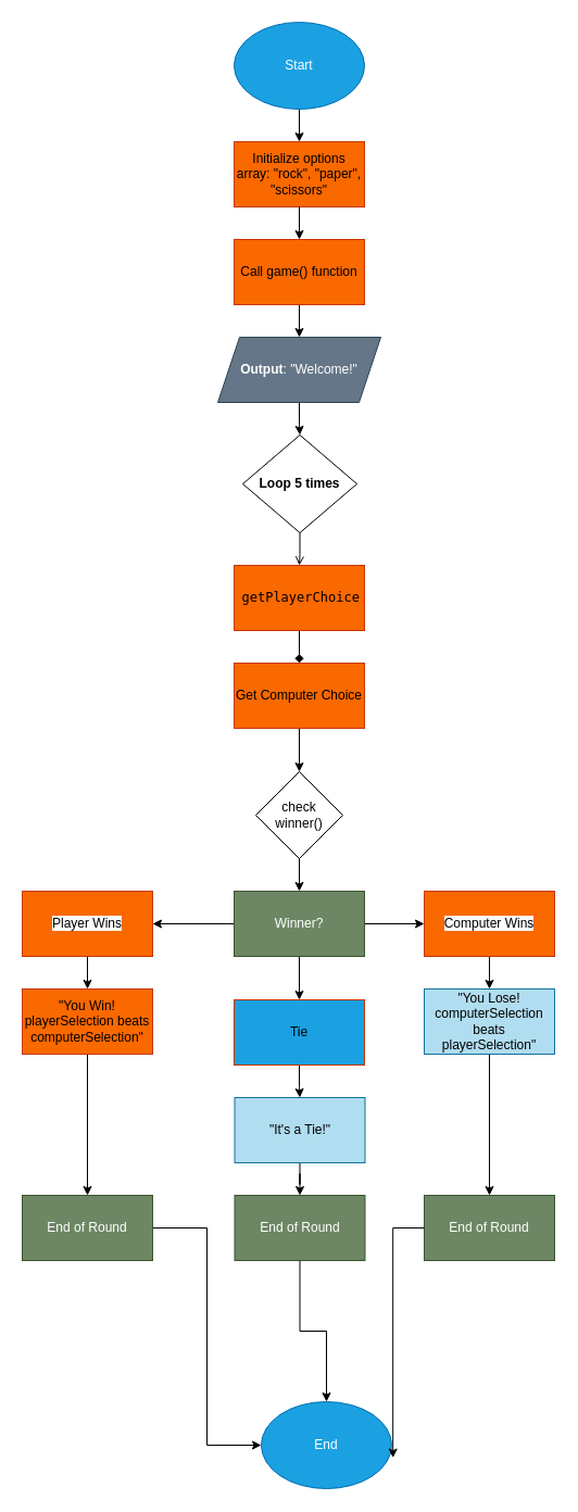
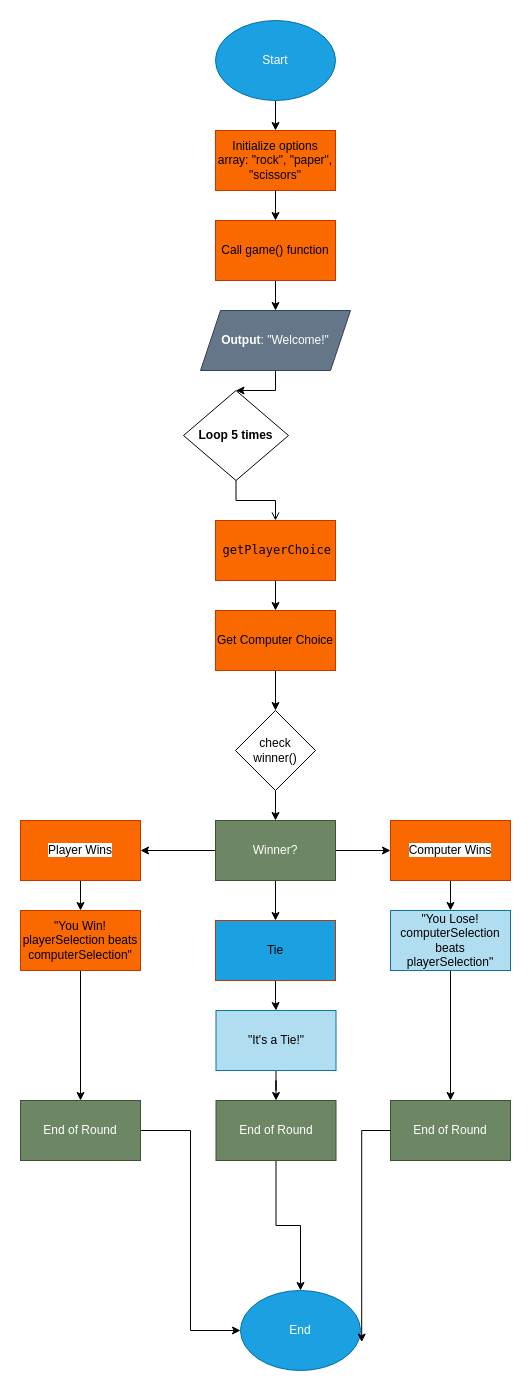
  <mxCell id="0" />
  <mxCell id="1" parent="0" />
  <mxCell id="2" value="" style="edgeStyle=orthogonalEdgeStyle;rounded=0;orthogonalLoop=1;jettySize=auto;html=1;" parent="1" source="3" target="5" edge="1"><mxGeometry relative="1" as="geometry" /></mxCell>
  <mxCell id="3" value="Start" style="ellipse;whiteSpace=wrap;html=1;fillColor=#1ba1e2;strokeColor=#006EAF;fontColor=#ffffff;" parent="1" vertex="1"><mxGeometry x="215" y="20" width="120" height="80" as="geometry" /></mxCell>
  <mxCell id="4" value="" style="edgeStyle=orthogonalEdgeStyle;rounded=0;orthogonalLoop=1;jettySize=auto;html=1;" parent="1" source="30" target="24" edge="1"><mxGeometry relative="1" as="geometry" /></mxCell>
  <mxCell id="5" value="Initialize options array: &quot;rock&quot;, &quot;paper&quot;, &quot;scissors&quot;" style="rounded=0;whiteSpace=wrap;html=1;fillColor=#fa6800;fontColor=#000000;strokeColor=#C73500;" parent="1" vertex="1"><mxGeometry x="215" y="130" width="120" height="60" as="geometry" /></mxCell>
- <mxCell id="6" value="" style="edgeStyle=orthogonalEdgeStyle;rounded=0;orthogonalLoop=1;jettySize=auto;html=1;endArrow=diamond;" parent="1" source="7" target="9" edge="1"><mxGeometry relative="1" as="geometry" /></mxCell>
+ <mxCell id="6" value="" style="edgeStyle=orthogonalEdgeStyle;rounded=0;orthogonalLoop=1;jettySize=auto;html=1;" parent="1" source="7" target="9" edge="1"><mxGeometry relative="1" as="geometry" /></mxCell>
  <mxCell id="7" value="&amp;nbsp;&lt;code&gt;getPlayerChoice&lt;/code&gt;" style="rounded=0;whiteSpace=wrap;html=1;fillColor=#fa6800;fontColor=#000000;strokeColor=#C73500;" parent="1" vertex="1"><mxGeometry x="215" y="520" width="120" height="60" as="geometry" /></mxCell>
  <mxCell id="8" value="" style="edgeStyle=orthogonalEdgeStyle;rounded=0;orthogonalLoop=1;jettySize=auto;html=1;" parent="1" source="9" target="28" edge="1"><mxGeometry relative="1" as="geometry" /></mxCell>
  <mxCell id="9" value="Get Computer Choice" style="rounded=0;whiteSpace=wrap;html=1;fillColor=#fa6800;fontColor=#000000;strokeColor=#C73500;" parent="1" vertex="1"><mxGeometry x="215" y="610" width="120" height="60" as="geometry" /></mxCell>
  <mxCell id="10" value="" style="edgeStyle=orthogonalEdgeStyle;rounded=0;orthogonalLoop=1;jettySize=auto;html=1;" parent="1" source="13" target="15" edge="1"><mxGeometry relative="1" as="geometry" /></mxCell>
  <mxCell id="11" value="" style="edgeStyle=orthogonalEdgeStyle;rounded=0;orthogonalLoop=1;jettySize=auto;html=1;" parent="1" source="13" target="34" edge="1"><mxGeometry relative="1" as="geometry" /></mxCell>
  <mxCell id="12" value="" style="edgeStyle=orthogonalEdgeStyle;rounded=0;orthogonalLoop=1;jettySize=auto;html=1;" parent="1" source="13" target="36" edge="1"><mxGeometry relative="1" as="geometry" /></mxCell>
  <mxCell id="13" value="Winner?" style="rounded=0;whiteSpace=wrap;html=1;fillColor=#6d8764;fontColor=#ffffff;strokeColor=#3A5431;" parent="1" vertex="1"><mxGeometry x="215" y="820" width="120" height="60" as="geometry" /></mxCell>
  <mxCell id="14" value="" style="edgeStyle=orthogonalEdgeStyle;rounded=0;orthogonalLoop=1;jettySize=auto;html=1;" parent="1" source="15" target="17" edge="1"><mxGeometry relative="1" as="geometry" /></mxCell>
  <mxCell id="15" value="Tie" style="rounded=0;whiteSpace=wrap;html=1;fillColor=#1ba1e2;strokeColor=#C73500;fontColor=#000000;" parent="1" vertex="1"><mxGeometry x="215" y="920" width="120" height="60" as="geometry" /></mxCell>
  <mxCell id="16" value="" style="edgeStyle=orthogonalEdgeStyle;rounded=0;orthogonalLoop=1;jettySize=auto;html=1;" parent="1" source="17" target="32" edge="1"><mxGeometry relative="1" as="geometry" /></mxCell>
  <mxCell id="17" value="&quot;It's a Tie!&quot;" style="rounded=0;whiteSpace=wrap;html=1;fillColor=#b1ddf0;strokeColor=#10739e;" parent="1" vertex="1"><mxGeometry x="215.5" y="1010" width="120" height="60" as="geometry" /></mxCell>
  <mxCell id="18" value="" style="edgeStyle=orthogonalEdgeStyle;rounded=0;orthogonalLoop=1;jettySize=auto;html=1;" parent="1" source="19" target="38" edge="1"><mxGeometry relative="1" as="geometry" /></mxCell>
  <mxCell id="19" value="&quot;You Win! playerSelection beats computerSelection&quot;" style="rounded=0;whiteSpace=wrap;html=1;fillColor=#fa6800;strokeColor=#C73500;fontColor=#000000;" parent="1" vertex="1"><mxGeometry x="20" y="910" width="120" height="60" as="geometry" /></mxCell>
  <mxCell id="20" value="" style="edgeStyle=orthogonalEdgeStyle;rounded=0;orthogonalLoop=1;jettySize=auto;html=1;" parent="1" source="21" target="22" edge="1"><mxGeometry relative="1" as="geometry" /></mxCell>
  <mxCell id="21" value="&quot;You Lose! computerSelection beats playerSelection&quot;" style="rounded=0;whiteSpace=wrap;html=1;fillColor=#b1ddf0;strokeColor=#10739e;" parent="1" vertex="1"><mxGeometry x="390" y="910" width="120" height="60" as="geometry" /></mxCell>
  <mxCell id="22" value="End of Round" style="rounded=0;whiteSpace=wrap;html=1;fillColor=#6d8764;fontColor=#ffffff;strokeColor=#3A5431;" parent="1" vertex="1"><mxGeometry x="390" y="1100" width="120" height="60" as="geometry" /></mxCell>
  <mxCell id="23" value="" style="edgeStyle=orthogonalEdgeStyle;rounded=0;orthogonalLoop=1;jettySize=auto;html=1;" parent="1" source="24" target="26" edge="1"><mxGeometry relative="1" as="geometry" /></mxCell>
  <mxCell id="24" value="&lt;strong&gt;Output&lt;/strong&gt;: &quot;Welcome!&quot;" style="shape=parallelogram;perimeter=parallelogramPerimeter;whiteSpace=wrap;html=1;fixedSize=1;fillColor=#647687;fontColor=#ffffff;strokeColor=#314354;" parent="1" vertex="1"><mxGeometry x="200" y="310" width="150" height="60" as="geometry" /></mxCell>
  <mxCell id="25" value="" style="edgeStyle=orthogonalEdgeStyle;rounded=0;orthogonalLoop=1;jettySize=auto;html=1;endArrow=open;" parent="1" source="26" target="7" edge="1"><mxGeometry relative="1" as="geometry" /></mxCell>
- <mxCell id="26" value="&lt;strong&gt;Loop 5 times&lt;/strong&gt;" style="rhombus;whiteSpace=wrap;html=1;" parent="1" vertex="1"><mxGeometry x="223" y="400" width="105" height="90" as="geometry" /></mxCell>
+ <mxCell id="26" value="&lt;strong&gt;Loop 5 times&lt;/strong&gt;" style="rhombus;whiteSpace=wrap;html=1;" parent="1" vertex="1"><mxGeometry x="183" y="390" width="105" height="90" as="geometry" /></mxCell>
  <mxCell id="27" value="" style="edgeStyle=orthogonalEdgeStyle;rounded=0;orthogonalLoop=1;jettySize=auto;html=1;" parent="1" source="28" target="13" edge="1"><mxGeometry relative="1" as="geometry" /></mxCell>
  <mxCell id="28" value="check winner()" style="rhombus;whiteSpace=wrap;html=1;" parent="1" vertex="1"><mxGeometry x="235" y="710" width="80" height="80" as="geometry" /></mxCell>
  <mxCell id="29" value="" style="edgeStyle=orthogonalEdgeStyle;rounded=0;orthogonalLoop=1;jettySize=auto;html=1;" parent="1" source="5" target="30" edge="1"><mxGeometry relative="1" as="geometry"><mxPoint x="275" y="190" as="sourcePoint" /><mxPoint x="265" y="300" as="targetPoint" /></mxGeometry></mxCell>
  <mxCell id="30" value="Call game() function" style="rounded=0;whiteSpace=wrap;html=1;fillColor=#fa6800;fontColor=#000000;strokeColor=#C73500;" parent="1" vertex="1"><mxGeometry x="215" y="220" width="120" height="60" as="geometry" /></mxCell>
  <mxCell id="31" style="edgeStyle=orthogonalEdgeStyle;rounded=0;orthogonalLoop=1;jettySize=auto;html=1;" parent="1" source="32" target="39" edge="1"><mxGeometry relative="1" as="geometry" /></mxCell>
  <mxCell id="32" value="End of Round" style="rounded=0;whiteSpace=wrap;html=1;fillColor=#6d8764;fontColor=#ffffff;strokeColor=#3A5431;" parent="1" vertex="1"><mxGeometry x="215.5" y="1100" width="120" height="60" as="geometry" /></mxCell>
  <mxCell id="33" value="" style="edgeStyle=orthogonalEdgeStyle;rounded=0;orthogonalLoop=1;jettySize=auto;html=1;" parent="1" source="34" target="19" edge="1"><mxGeometry relative="1" as="geometry" /></mxCell>
  <mxCell id="34" value="&lt;span style=&quot;color: rgb(0, 0, 0); font-family: Helvetica; font-size: 12px; font-style: normal; font-variant-ligatures: normal; font-variant-caps: normal; font-weight: 400; letter-spacing: normal; orphans: 2; text-align: center; text-indent: 0px; text-transform: none; widows: 2; word-spacing: 0px; -webkit-text-stroke-width: 0px; white-space: normal; background-color: rgb(251, 251, 251); text-decoration-thickness: initial; text-decoration-style: initial; text-decoration-color: initial; display: inline !important; float: none;&quot;&gt;Player Wins&lt;/span&gt;" style="rounded=0;whiteSpace=wrap;html=1;fillColor=#fa6800;fontColor=#000000;strokeColor=#C73500;" parent="1" vertex="1"><mxGeometry x="20" y="820" width="120" height="60" as="geometry" /></mxCell>
  <mxCell id="35" value="" style="edgeStyle=orthogonalEdgeStyle;rounded=0;orthogonalLoop=1;jettySize=auto;html=1;" parent="1" source="36" target="21" edge="1"><mxGeometry relative="1" as="geometry" /></mxCell>
  <mxCell id="36" value="&lt;span style=&quot;color: rgb(0, 0, 0); font-family: Helvetica; font-size: 12px; font-style: normal; font-variant-ligatures: normal; font-variant-caps: normal; font-weight: 400; letter-spacing: normal; orphans: 2; text-align: center; text-indent: 0px; text-transform: none; widows: 2; word-spacing: 0px; -webkit-text-stroke-width: 0px; white-space: normal; background-color: rgb(251, 251, 251); text-decoration-thickness: initial; text-decoration-style: initial; text-decoration-color: initial; display: inline !important; float: none;&quot;&gt;Computer Wins&lt;/span&gt;" style="rounded=0;whiteSpace=wrap;html=1;fillColor=#fa6800;fontColor=#000000;strokeColor=#C73500;" parent="1" vertex="1"><mxGeometry x="390" y="820" width="120" height="60" as="geometry" /></mxCell>
  <mxCell id="37" style="edgeStyle=orthogonalEdgeStyle;rounded=0;orthogonalLoop=1;jettySize=auto;html=1;entryX=0;entryY=0.5;entryDx=0;entryDy=0;" parent="1" source="38" target="39" edge="1"><mxGeometry relative="1" as="geometry" /></mxCell>
  <mxCell id="38" value="End of Round" style="rounded=0;whiteSpace=wrap;html=1;fillColor=#6d8764;fontColor=#ffffff;strokeColor=#3A5431;" parent="1" vertex="1"><mxGeometry x="20" y="1100" width="120" height="60" as="geometry" /></mxCell>
  <mxCell id="39" value="End" style="ellipse;whiteSpace=wrap;html=1;fillColor=#1ba1e2;fontColor=#ffffff;strokeColor=#006EAF;" parent="1" vertex="1"><mxGeometry x="240" y="1290" width="120" height="80" as="geometry" /></mxCell>
  <mxCell id="40" style="edgeStyle=orthogonalEdgeStyle;rounded=0;orthogonalLoop=1;jettySize=auto;html=1;entryX=1.01;entryY=0.645;entryDx=0;entryDy=0;entryPerimeter=0;" parent="1" source="22" target="39" edge="1"><mxGeometry relative="1" as="geometry" /></mxCell>
